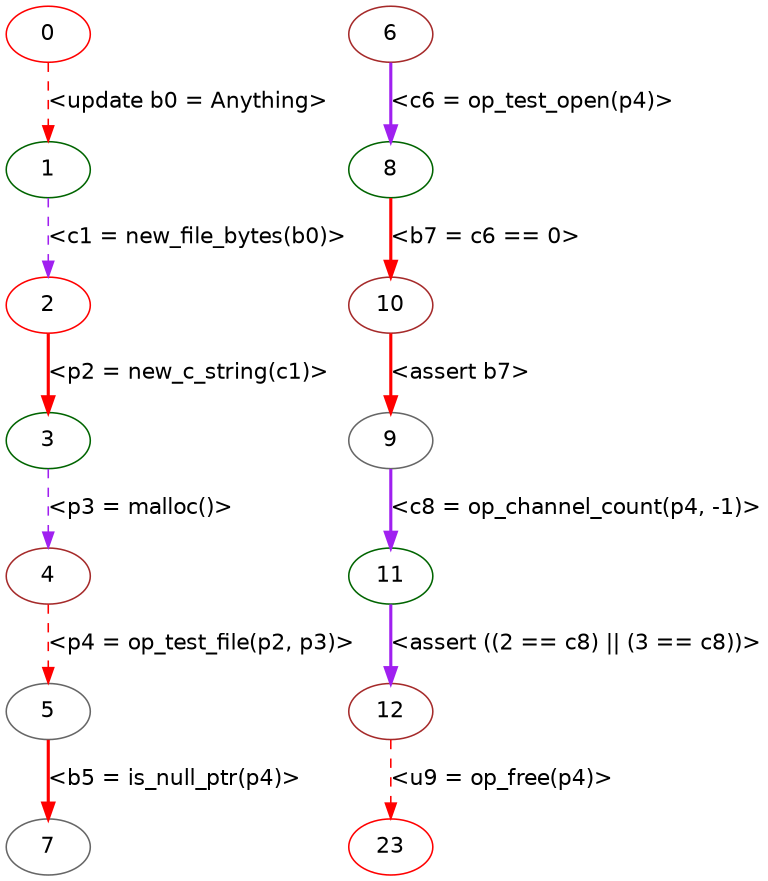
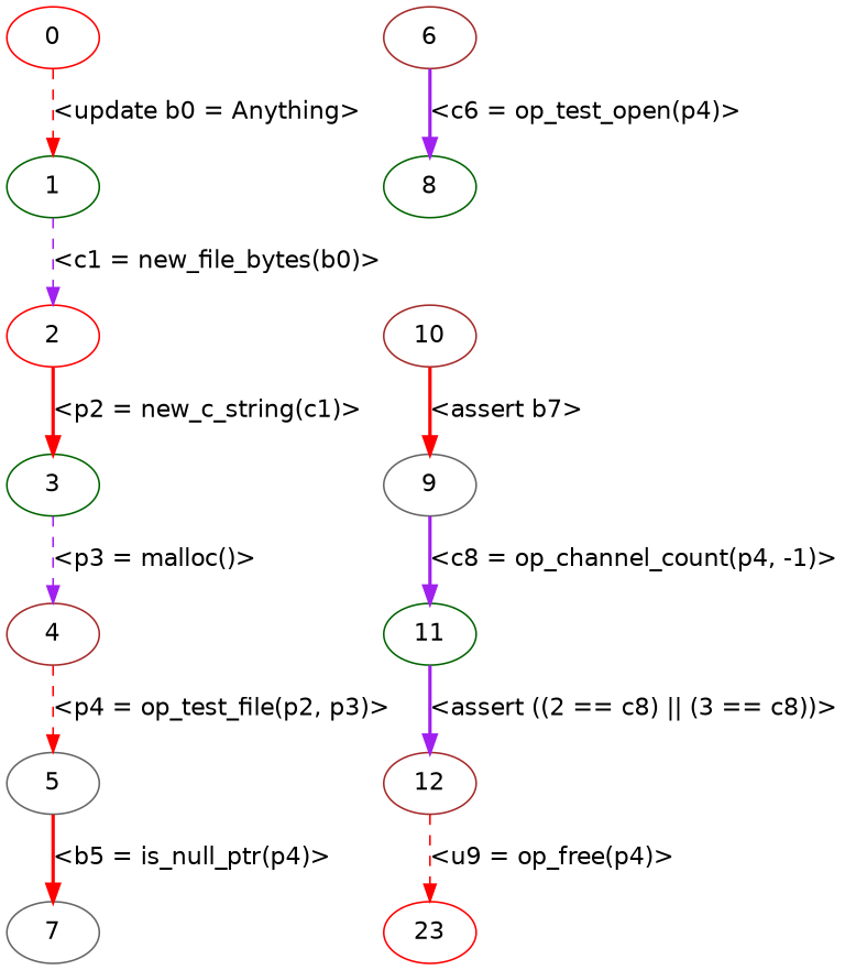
  digraph {
    fontname="DejaVu Sans"
    node [color=darkgreen fontname="DejaVu Sans"]
    edge [color=red fontname="DejaVu Sans" style=bold]
    n1 [color=red label=0]
    n2 [label=1]
    n3 [color=red label=2]
    n4 [label=3]
    n5 [color=brown label=4]
    n6 [color=gray40 label=5]
    n7 [color=gray40 label=7]
    n8 [color=brown label=6]
    n9 [label=8]
    n10 [color=brown label=10]
    n11 [color=gray40 label=9]
    n12 [label=11]
    n13 [color=brown label=12]
    n14 [color=red label=23]
    n1 -> n2 [label="<update b0 = Anything>" style=dashed]
    n2 -> n3 [color=purple label="<c1 = new_file_bytes(b0)>" style=dashed]
    n3 -> n4 [label="<p2 = new_c_string(c1)>"]
    n4 -> n5 [color=purple label="<p3 = malloc()>" style=dashed]
    n5 -> n6 [label="<p4 = op_test_file(p2, p3)>" style=dashed]
    n6 -> n7 [label="<b5 = is_null_ptr(p4)>"]
    n8 -> n9 [color=purple label="<c6 = op_test_open(p4)>"]
-   n9 -> n10 [label="<b7 = c6 == 0>"]
    n10 -> n11 [label="<assert b7>"]
    n11 -> n12 [color=purple label="<c8 = op_channel_count(p4, -1)>"]
    n12 -> n13 [color=purple label="<assert ((2 == c8) || (3 == c8))>"]
    n13 -> n14 [label="<u9 = op_free(p4)>" style=dashed]
  }
